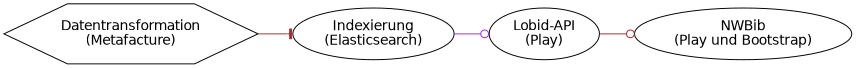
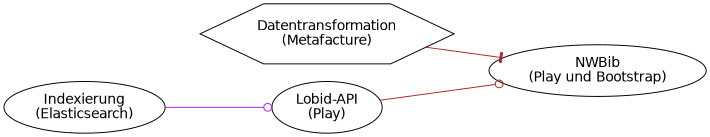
  digraph {
    rankdir=LR
    node [fontname=helvetica shape=ellipse]
    edge [arrowhead=odot color=brown]
    n1 [label="Datentransformation\n(Metafacture)" shape=hexagon]
    n2 [label="Indexierung\n(Elasticsearch)"]
    n3 [label="Lobid-API\n(Play)"]
    n4 [label="NWBib\n(Play und Bootstrap)"]
-   n1 -> n2 [arrowhead=tee]
+   n1 -> n4 [arrowhead=tee]
    n2 -> n3 [color=purple]
    n3 -> n4
  }
